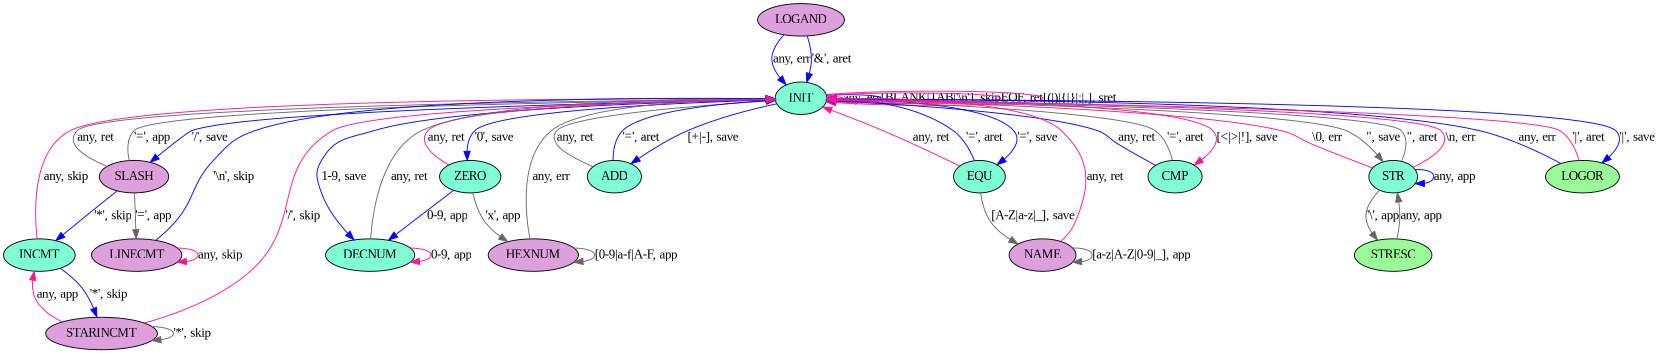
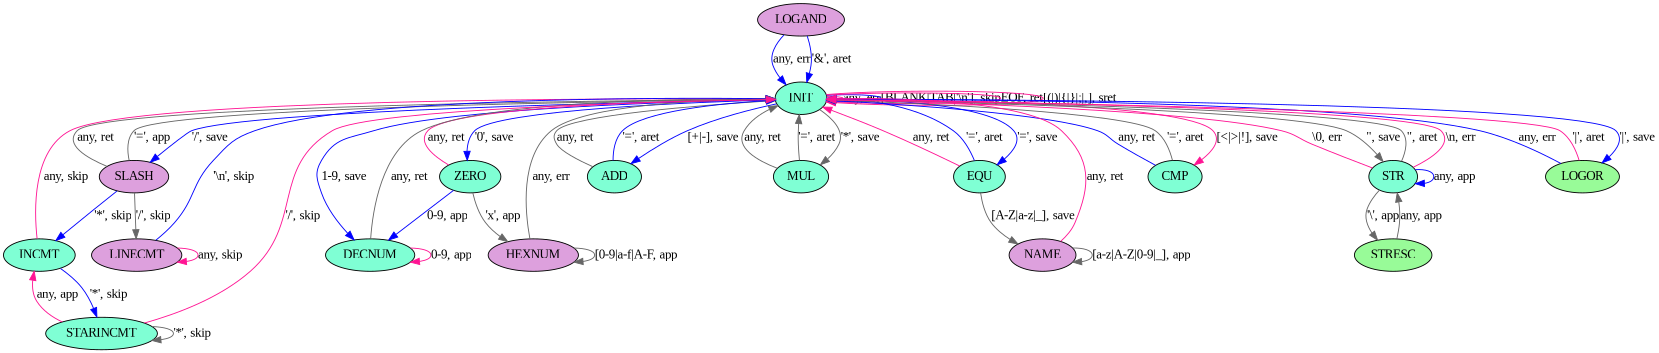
  digraph {
    fontname="Liberation Serif"
    node [fillcolor=aquamarine fontname="Liberation Serif" style=filled]
    edge [color=gray40 fontname="Liberation Serif" splines=ortho]
    n1 [label=INIT]
    n2 [fillcolor=plum label=SLASH]
    n3 [label=ZERO]
    n4 [label=DECNUM]
    n5 [label=ADD]
+   n6 [label=MUL]
    n7 [label=EQU]
    n8 [label=CMP]
    n9 [label=STR]
    n10 [fillcolor=palegreen label=LOGOR]
    n11 [label=INCMT]
    n12 [fillcolor=plum label=LINECMT]
    n13 [fillcolor=plum label=NAME]
    n14 [fillcolor=plum label=HEXNUM]
    n15 [fillcolor=palegreen label=STRESC]
    n16 [fillcolor=plum label=LOGAND]
-   n17 [fillcolor=plum label=STARINCMT]
+   n17 [label=STARINCMT]
    n1 -> n1 [color=deeppink label="any, err"]
    n1 -> n1 [color=blue label="[BLANK|TAB|'\\n'], skip"]
    n1 -> n1 [color=deeppink label="EOF, ret"]
    n1 -> n1 [color=deeppink label="[(|)|{|}|;|,], sret"]
    n1 -> n2 [color=blue label="'/', save"]
    n1 -> n3 [color=blue label="'0', save"]
    n1 -> n4 [color=blue label="1-9, save"]
    n1 -> n5 [color=blue label="[+|-], save"]
+   n1 -> n6 [label="'*', save"]
    n1 -> n7 [color=blue label="'=', save"]
    n1 -> n8 [color=deeppink label="[<|>|!], save"]
    n1 -> n9 [label="\", save"]
    n1 -> n10 [color=blue label="'|', save"]
    n2 -> n1 [label="any, ret"]
    n2 -> n1 [label="'=', app"]
    n2 -> n11 [color=blue label="'*', skip"]
-   n2 -> n12 [label="'=', app"]
+   n2 -> n12 [label="'/', skip"]
    n3 -> n1 [color=deeppink label="any, ret"]
    n3 -> n4 [color=blue label="0-9, app"]
    n3 -> n14 [label="'x', app"]
    n4 -> n1 [label="any, ret"]
    n4 -> n4 [color=deeppink label="0-9, app"]
    n5 -> n1 [label="any, ret"]
    n5 -> n1 [color=blue label="'=', aret"]
+   n6 -> n1 [label="any, ret"]
+   n6 -> n1 [label="'=', aret"]
    n7 -> n1 [color=deeppink label="any, ret"]
    n7 -> n1 [color=blue label="'=', aret"]
    n7 -> n13 [label="[A-Z|a-z|_], save"]
    n8 -> n1 [color=blue label="any, ret"]
    n8 -> n1 [label="'=', aret"]
    n9 -> n1 [label="\", aret"]
    n9 -> n1 [color=deeppink label="\\n, err"]
    n9 -> n1 [color=deeppink label="\\0, err"]
    n9 -> n9 [color=blue label="any, app"]
    n9 -> n15 [label="'\\', app"]
    n10 -> n1 [color=blue label="any, err"]
    n10 -> n1 [color=deeppink label="'|', aret"]
    n11 -> n1 [color=deeppink label="any, skip"]
    n11 -> n17 [color=blue label="'*', skip"]
    n12 -> n1 [color=blue label="'\\n', skip"]
    n12 -> n12 [color=deeppink label="any, skip"]
    n13 -> n1 [color=deeppink label="any, ret"]
    n13 -> n13 [label="[a-z|A-Z|0-9|_], app"]
    n14 -> n1 [label="any, err"]
    n14 -> n14 [label="[0-9|a-f|A-F, app"]
    n15 -> n9 [label="any, app"]
    n16 -> n1 [color=blue label="any, err"]
    n16 -> n1 [color=blue label="'&', aret"]
    n17 -> n1 [color=deeppink label="'/', skip"]
    n17 -> n11 [color=deeppink label="any, app"]
    n17 -> n17 [label="'*', skip"]
  }
